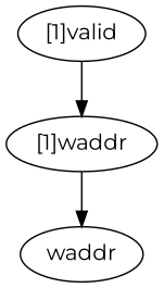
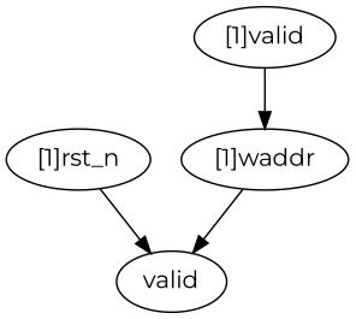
  strict digraph {
    fontname=Montserrat
    node [complexity=3 fontname=Montserrat rank=0.0867478839445]
    edge [fontname=Montserrat]
-   waddr [complexity=2 importance=0.173495767889]
+   "[1]rst_n" [importance=0.402547091334 rank=0.134182363778]
+   waddr [complexity=2 importance=0.173495767889 label=valid]
    "[1]valid" [importance=0.232296199805 rank=0.0774320666016]
    "[1]waddr" [complexity=4 importance=0.346991535778]
+   "[1]rst_n" -> waddr
    "[1]valid" -> "[1]waddr"
    "[1]waddr" -> waddr
  }
